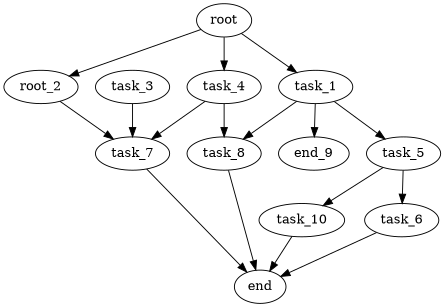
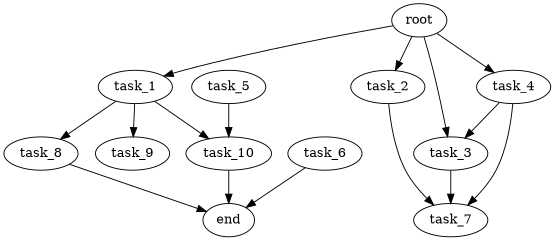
  digraph {
    root
    task_1
-   task_2 [label=root_2]
+   task_2
    task_3
    task_4
    task_8
-   task_9 [label=end_9]
+   task_9
    task_10
    task_7
    task_5
    task_6
    end
    root -> task_1
    root -> task_2
+   root -> task_3
    root -> task_4
    task_1 -> task_8
    task_1 -> task_9
-   task_1 -> task_5
+   task_1 -> task_10
    task_2 -> task_7
    task_3 -> task_7
-   task_4 -> task_8
+   task_4 -> task_3
    task_4 -> task_7
    task_8 -> end
    task_10 -> end
-   task_7 -> end
    task_5 -> task_10
-   task_5 -> task_6
    task_6 -> end
  }
